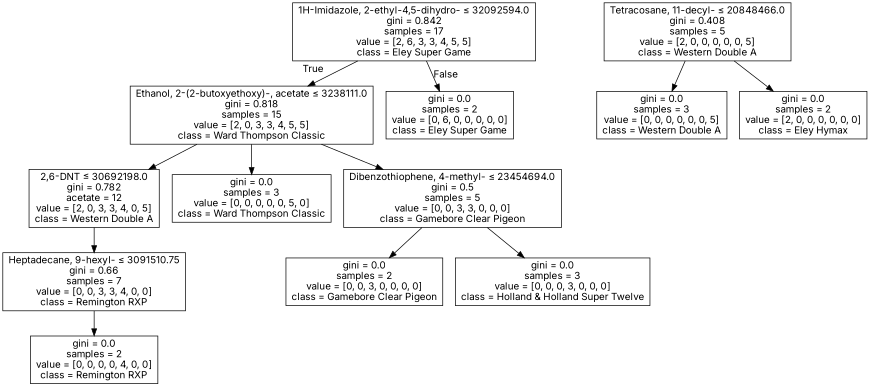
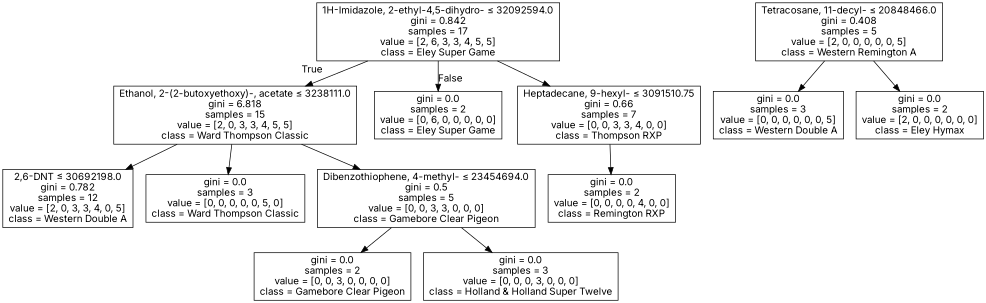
  digraph {
    fontname=Inter
    node [fontname=Inter shape=box]
    edge [fontname=Inter]
    n1 [label=<1H-Imidazole, 2-ethyl-4,5-dihydro- &le; 32092594.0<br/>gini = 0.842<br/>samples = 17<br/>value = [2, 6, 3, 3, 4, 5, 5]<br/>class = Eley Super Game>]
-   n2 [label=<Ethanol, 2-(2-butoxyethoxy)-, acetate &le; 3238111.0<br/>gini = 0.818<br/>samples = 15<br/>value = [2, 0, 3, 3, 4, 5, 5]<br/>class = Ward Thompson Classic>]
+   n2 [label=<Ethanol, 2-(2-butoxyethoxy)-, acetate &le; 3238111.0<br/>gini = 6.818<br/>samples = 15<br/>value = [2, 0, 3, 3, 4, 5, 5]<br/>class = Ward Thompson Classic>]
    n3 [label=<gini = 0.0<br/>samples = 2<br/>value = [0, 6, 0, 0, 0, 0, 0]<br/>class = Eley Super Game>]
-   n4 [label=<2,6-DNT &le; 30692198.0<br/>gini = 0.782<br/>acetate = 12<br/>value = [2, 0, 3, 3, 4, 0, 5]<br/>class = Western Double A>]
+   n4 [label=<2,6-DNT &le; 30692198.0<br/>gini = 0.782<br/>samples = 12<br/>value = [2, 0, 3, 3, 4, 0, 5]<br/>class = Western Double A>]
    n5 [label=<gini = 0.0<br/>samples = 3<br/>value = [0, 0, 0, 0, 0, 5, 0]<br/>class = Ward Thompson Classic>]
    n6 [label=<Dibenzothiophene, 4-methyl- &le; 23454694.0<br/>gini = 0.5<br/>samples = 5<br/>value = [0, 0, 3, 3, 0, 0, 0]<br/>class = Gamebore Clear Pigeon>]
-   n7 [label=<Heptadecane, 9-hexyl- &le; 3091510.75<br/>gini = 0.66<br/>samples = 7<br/>value = [0, 0, 3, 3, 4, 0, 0]<br/>class = Remington RXP>]
+   n7 [label=<Heptadecane, 9-hexyl- &le; 3091510.75<br/>gini = 0.66<br/>samples = 7<br/>value = [0, 0, 3, 3, 4, 0, 0]<br/>class = Thompson RXP>]
    n8 [label=<gini = 0.0<br/>samples = 2<br/>value = [0, 0, 0, 0, 4, 0, 0]<br/>class = Remington RXP>]
-   n9 [label=<Tetracosane, 11-decyl- &le; 20848466.0<br/>gini = 0.408<br/>samples = 5<br/>value = [2, 0, 0, 0, 0, 0, 5]<br/>class = Western Double A>]
+   n9 [label=<Tetracosane, 11-decyl- &le; 20848466.0<br/>gini = 0.408<br/>samples = 5<br/>value = [2, 0, 0, 0, 0, 0, 5]<br/>class = Western Remington A>]
    n10 [label=<gini = 0.0<br/>samples = 3<br/>value = [0, 0, 0, 0, 0, 0, 5]<br/>class = Western Double A>]
    n11 [label=<gini = 0.0<br/>samples = 2<br/>value = [2, 0, 0, 0, 0, 0, 0]<br/>class = Eley Hymax>]
    n12 [label=<gini = 0.0<br/>samples = 2<br/>value = [0, 0, 3, 0, 0, 0, 0]<br/>class = Gamebore Clear Pigeon>]
    n13 [label=<gini = 0.0<br/>samples = 3<br/>value = [0, 0, 0, 3, 0, 0, 0]<br/>class = Holland &amp; Holland Super Twelve>]
    n1 -> n2 [headlabel=True labelangle=45 labeldistance=2.5]
    n1 -> n3 [headlabel=False labelangle=-45 labeldistance=2.5]
    n2 -> n4
    n2 -> n5
    n2 -> n6
-   n4 -> n7
+   n1 -> n7
    n6 -> n12
    n6 -> n13
    n7 -> n8
    n9 -> n10
    n9 -> n11
  }
